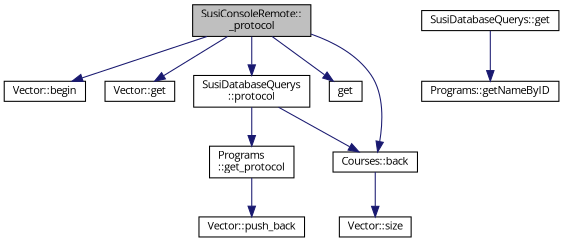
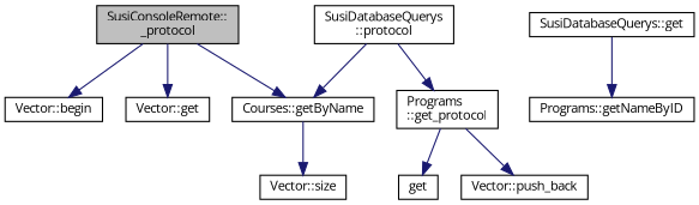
  digraph {
    fontname="Open Sans"
    rankdir=TB
    node [color=black fillcolor=white fontname="Open Sans" fontsize=10 shape=record style=filled]
    edge [color=midnightblue fontname="Open Sans" fontsize=10 labelfontname=Helvetica labelfontsize=10 style=solid]
    n1 [fillcolor=grey75 fontcolor=black height=0.2 label="SusiConsoleRemote::\l_protocol" width=0.4]
    n2 [height=0.2 label="Vector::begin" width=0.4]
    n3 [height=0.2 label="Vector::get" width=0.4]
    n4 [height=0.2 label="SusiDatabaseQuerys\l::protocol" width=0.4]
    n5 [height=0.2 label=get width=0.4]
-   n6 [height=0.2 label="Courses::back" width=0.4]
+   n6 [height=0.2 label="Courses::getByName" width=0.4]
    n7 [height=0.2 label="Programs\l::get_protocol" width=0.4]
    n8 [height=0.2 label="Vector::size" width=0.4]
    n9 [height=0.2 label="Vector::push_back" width=0.4]
    n10 [height=0.2 label="SusiDatabaseQuerys::get" width=0.4]
    n11 [height=0.2 label="Programs::getNameByID" width=0.4]
    n1 -> n2
    n1 -> n3
-   n1 -> n4
-   n1 -> n5
+   n7 -> n5
    n1 -> n6
    n4 -> n6
    n4 -> n7
    n6 -> n8
    n7 -> n9
    n10 -> n11
  }
